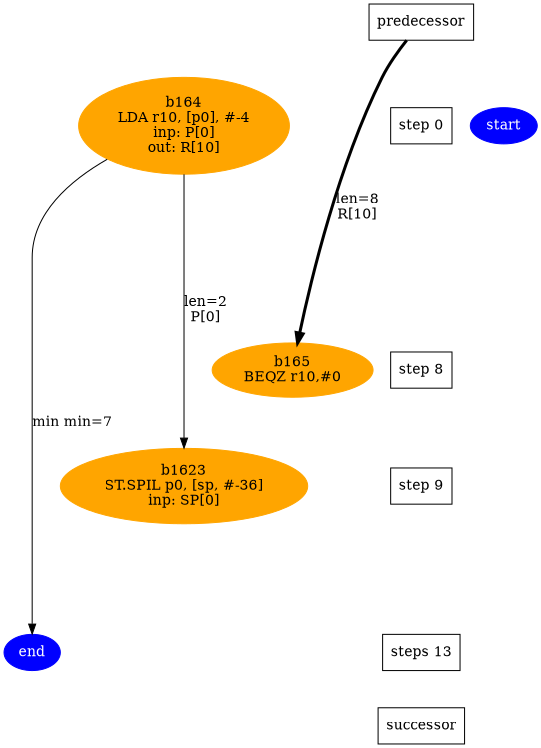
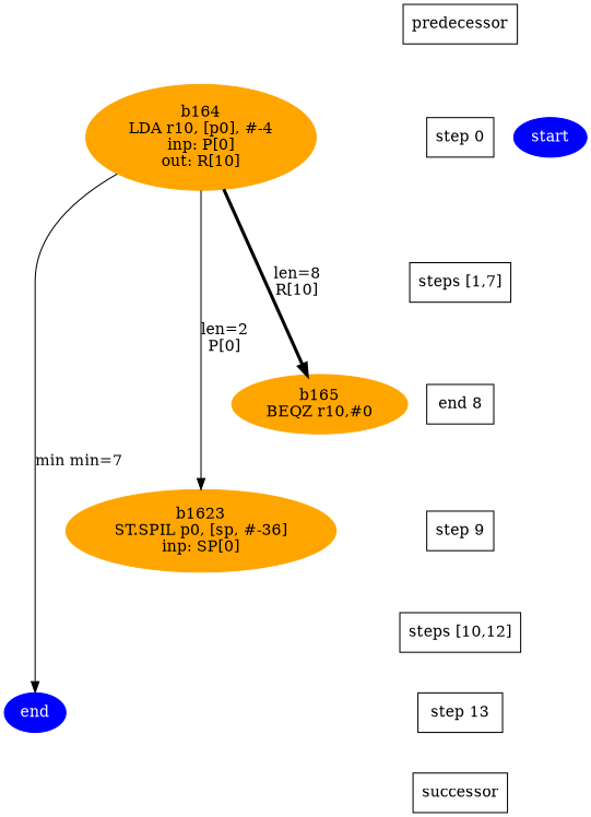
  digraph {
    node [shape=box]
    edge [weight=9000 style=invis]
    n1 [color=orange fontcolor=black label="b164\nLDA r10, [p0], #-4\ninp: P[0]\nout: R[10]" style=filled shape=""]
    n2 [label="step 0"]
    n3 [color=orange fontcolor=black label="b165\nBEQZ r10,#0" style=filled shape=""]
-   n4 [label="step 8"]
+   n4 [label="end 8"]
    n5 [color=orange fontcolor=black label="b1623\nST.SPIL p0, [sp, #-36]\ninp: SP[0]" style=filled shape=""]
    n6 [label="step 9"]
    n7 [color=blue fontcolor=white label=start style=filled shape=""]
    n8 [color=blue fontcolor=white label=end style=filled shape=""]
-   n9 [label="steps 13"]
+   n9 [label="step 13"]
+   n10 [label="steps [1,7]"]
+   n11 [label="steps [10,12]"]
    n12 [label=successor]
    n13 [label=predecessor]
    subgraph sub_1 {
      rank=same
      n1
      n2
    }
    subgraph sub_2 {
      rank=same
      n3
      n4
    }
    subgraph sub_3 {
      rank=same
      n5
      n6
    }
    subgraph sub_4 {
      rank=same
      n2
      n7
    }
    subgraph sub_5 {
      rank=same
      n8
      n9
    }
-   n13 -> n3 [color=black fontcolor=black label="len=8\nR[10]" penwidth=3 weight=1000 style=""]
+   n1 -> n3 [color=black fontcolor=black label="len=8\nR[10]" penwidth=3 weight=1000 style=""]
    n1 -> n5 [color=black fontcolor=black label="len=2\nP[0]" weight=1000 style=""]
    n1 -> n8 [color=black fontcolor=black label="min min=7" weight=1000 style=""]
+   n2 -> n10
    n4 -> n6
+   n6 -> n11
    n9 -> n12
+   n10 -> n4
+   n11 -> n9
    n13 -> n2
  }
